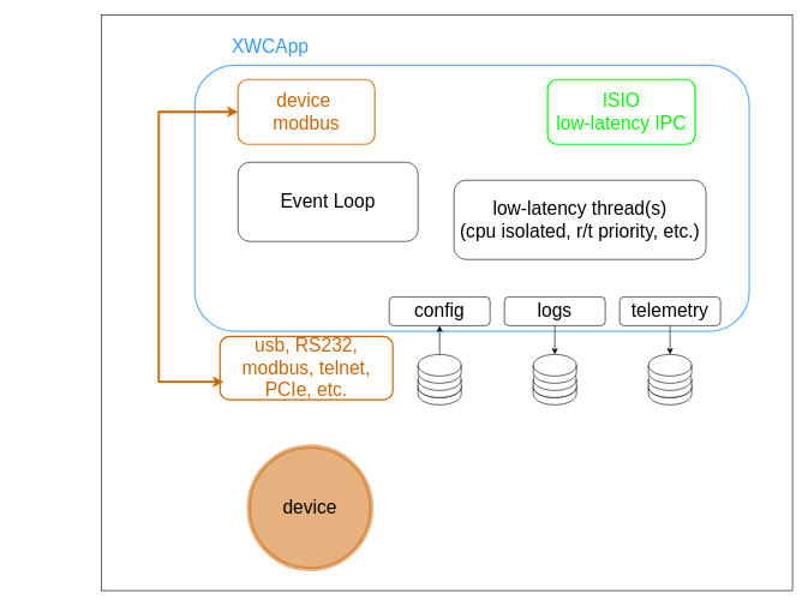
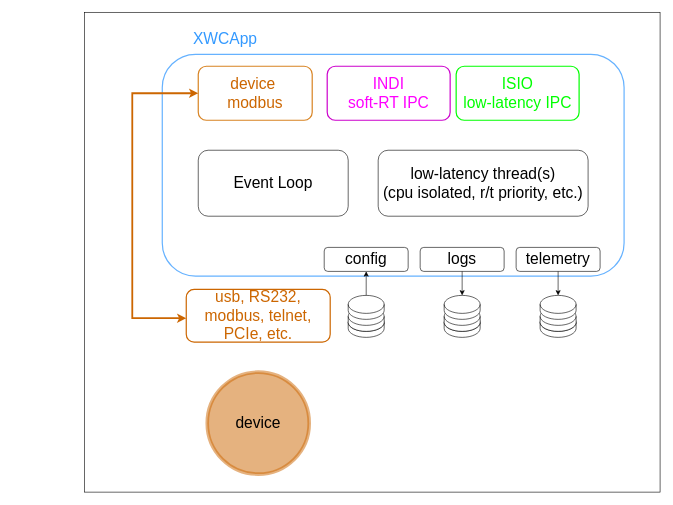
  <mxCell id="0" />
  <mxCell id="1" parent="0" />
  <mxCell id="2" value="" style="rounded=0;whiteSpace=wrap;html=1;" vertex="1" parent="1"><mxGeometry x="140" y="20" width="960" height="800" as="geometry" /></mxCell>
  <mxCell id="3" value="" style="group" parent="1" vertex="1" connectable="0"><mxGeometry x="20" y="50" width="1020" height="520" as="geometry" /></mxCell>
  <mxCell id="4" value="" style="shape=cylinder3;whiteSpace=wrap;html=1;boundedLbl=1;backgroundOutline=1;size=15;" parent="3" vertex="1"><mxGeometry x="560" y="472" width="60" height="40" as="geometry" /></mxCell>
  <mxCell id="5" value="" style="rounded=1;whiteSpace=wrap;html=1;strokeWidth=2;strokeColor=#66B2FF;" parent="3" vertex="1"><mxGeometry x="250" y="40" width="770" height="370" as="geometry" /></mxCell>
  <mxCell id="6" value="&lt;font color=&quot;#cc6600&quot; style=&quot;font-size: 26px;&quot;&gt;device&amp;nbsp;&lt;/font&gt;&lt;div style=&quot;font-size: 26px;&quot;&gt;&lt;font color=&quot;#cc6600&quot; style=&quot;font-size: 26px;&quot;&gt;modbus&lt;/font&gt;&lt;/div&gt;" style="rounded=1;whiteSpace=wrap;html=1;strokeColor=#d88322;strokeWidth=2;" parent="3" vertex="1"><mxGeometry x="310" y="60" width="190" height="90" as="geometry" /></mxCell>
+ <mxCell id="7" value="&lt;span style=&quot;font-size: 26px;&quot;&gt;&lt;font color=&quot;#ff00ff&quot;&gt;INDI&lt;/font&gt;&lt;/span&gt;&lt;div&gt;&lt;span style=&quot;font-size: 26px;&quot;&gt;&lt;font color=&quot;#ff00ff&quot;&gt;soft-RT IPC&lt;/font&gt;&lt;/span&gt;&lt;/div&gt;" style="rounded=1;whiteSpace=wrap;html=1;strokeColor=#CC00CC;strokeWidth=2;" parent="3" vertex="1"><mxGeometry x="525" y="60" width="205" height="90" as="geometry" /></mxCell>
  <mxCell id="8" value="&lt;span style=&quot;font-size: 26px;&quot;&gt;&lt;font color=&quot;#00ff00&quot;&gt;ISIO&lt;/font&gt;&lt;/span&gt;&lt;div&gt;&lt;span style=&quot;font-size: 26px;&quot;&gt;&lt;font color=&quot;#00ff00&quot;&gt;low-latency IPC&lt;/font&gt;&lt;/span&gt;&lt;/div&gt;" style="rounded=1;whiteSpace=wrap;html=1;strokeColor=#00FF00;strokeWidth=2;" parent="3" vertex="1"><mxGeometry x="740" y="60" width="205" height="90" as="geometry" /></mxCell>
- <mxCell id="9" value="&lt;font style=&quot;font-size: 26px;&quot;&gt;Event Loop&lt;/font&gt;" style="rounded=1;whiteSpace=wrap;html=1;" parent="3" vertex="1"><mxGeometry x="310" y="175" width="250" height="110" as="geometry" /></mxCell>
+ <mxCell id="9" value="&lt;font style=&quot;font-size: 26px;&quot;&gt;Event Loop&lt;/font&gt;" style="rounded=1;whiteSpace=wrap;html=1;" parent="3" vertex="1"><mxGeometry x="310" y="200" width="250" height="110" as="geometry" /></mxCell>
  <mxCell id="10" value="&lt;font style=&quot;font-size: 26px;&quot;&gt;low-latency thread(s)&lt;/font&gt;&lt;div&gt;&lt;font style=&quot;font-size: 26px;&quot;&gt;(cpu isolated, r/t priority, etc.)&lt;/font&gt;&lt;/div&gt;" style="rounded=1;whiteSpace=wrap;html=1;" parent="3" vertex="1"><mxGeometry x="610" y="200" width="350" height="110" as="geometry" /></mxCell>
- <mxCell id="11" value="&lt;font style=&quot;font-size: 26px;&quot;&gt;usb, RS232, modbus, telnet, PCIe, etc.&lt;/font&gt;" style="rounded=1;whiteSpace=wrap;html=1;strokeColor=#CC6600;strokeWidth=2;fontColor=#CC6600;" parent="3" vertex="1"><mxGeometry x="285" y="417" width="240" height="88" as="geometry" /></mxCell>
+ <mxCell id="11" value="&lt;font style=&quot;font-size: 26px;&quot;&gt;usb, RS232, modbus, telnet, PCIe, etc.&lt;/font&gt;" style="rounded=1;whiteSpace=wrap;html=1;strokeColor=#CC6600;strokeWidth=2;fontColor=#CC6600;" parent="3" vertex="1"><mxGeometry x="290" y="432" width="240" height="88" as="geometry" /></mxCell>
  <mxCell id="12" value="" style="endArrow=classic;startArrow=classic;html=1;rounded=0;entryX=0;entryY=0.5;entryDx=0;entryDy=0;strokeColor=#CC6600;strokeWidth=3;" parent="3" target="6" edge="1"><mxGeometry width="50" height="50" relative="1" as="geometry"><mxPoint x="290" y="480" as="sourcePoint" /><mxPoint x="710" y="120" as="targetPoint" /><Array as="points"><mxPoint x="200" y="480" /><mxPoint x="200" y="105" /></Array></mxGeometry></mxCell>
  <mxCell id="13" value="&lt;font style=&quot;font-size: 26px;&quot;&gt;config&lt;/font&gt;" style="rounded=1;whiteSpace=wrap;html=1;" parent="3" vertex="1"><mxGeometry x="520" y="362" width="140" height="40" as="geometry" /></mxCell>
  <mxCell id="14" value="&lt;font style=&quot;font-size: 26px;&quot;&gt;logs&lt;/font&gt;&lt;span style=&quot;color: rgba(0, 0, 0, 0); font-family: monospace; font-size: 0px; text-align: start; text-wrap: nowrap;&quot;&gt;%3CmxGraphModel%3E%3Croot%3E%3CmxCell%20id%3D%220%22%2F%3E%3CmxCell%20id%3D%221%22%20parent%3D%220%22%2F%3E%3CmxCell%20id%3D%222%22%20value%3D%22%26lt%3Bfont%20style%3D%26quot%3Bfont-size%3A%2026px%3B%26quot%3B%26gt%3Bconfig%26lt%3B%2Ffont%26gt%3B%22%20style%3D%22rounded%3D1%3BwhiteSpace%3Dwrap%3Bhtml%3D1%3B%22%20vertex%3D%221%22%20parent%3D%221%22%3E%3CmxGeometry%20x%3D%22-30%22%20y%3D%22740%22%20width%3D%22140%22%20height%3D%2240%22%20as%3D%22geometry%22%2F%3E%3C%2FmxCell%3E%3C%2Froot%3E%3C%2FmxGraphModel%3E&lt;/span&gt;" style="rounded=1;whiteSpace=wrap;html=1;" parent="3" vertex="1"><mxGeometry x="680" y="362" width="140" height="40" as="geometry" /></mxCell>
  <mxCell id="15" value="&lt;span style=&quot;font-size: 26px;&quot;&gt;telemetry&lt;/span&gt;" style="rounded=1;whiteSpace=wrap;html=1;" parent="3" vertex="1"><mxGeometry x="840" y="362" width="140" height="40" as="geometry" /></mxCell>
  <mxCell id="16" value="" style="shape=cylinder3;whiteSpace=wrap;html=1;boundedLbl=1;backgroundOutline=1;size=15;" parent="3" vertex="1"><mxGeometry x="560" y="462" width="60" height="40" as="geometry" /></mxCell>
  <mxCell id="17" value="" style="shape=cylinder3;whiteSpace=wrap;html=1;boundedLbl=1;backgroundOutline=1;size=15;" parent="3" vertex="1"><mxGeometry x="560" y="442" width="60" height="40" as="geometry" /></mxCell>
  <mxCell id="18" value="" style="shape=cylinder3;whiteSpace=wrap;html=1;boundedLbl=1;backgroundOutline=1;size=15;" parent="3" vertex="1"><mxGeometry x="720" y="472" width="60" height="40" as="geometry" /></mxCell>
  <mxCell id="19" value="" style="shape=cylinder3;whiteSpace=wrap;html=1;boundedLbl=1;backgroundOutline=1;size=15;" parent="3" vertex="1"><mxGeometry x="720" y="462" width="60" height="40" as="geometry" /></mxCell>
  <mxCell id="20" value="" style="shape=cylinder3;whiteSpace=wrap;html=1;boundedLbl=1;backgroundOutline=1;size=15;" parent="3" vertex="1"><mxGeometry x="720" y="442" width="60" height="40" as="geometry" /></mxCell>
  <mxCell id="21" value="" style="shape=cylinder3;whiteSpace=wrap;html=1;boundedLbl=1;backgroundOutline=1;size=15;" parent="3" vertex="1"><mxGeometry x="880" y="472" width="60" height="40" as="geometry" /></mxCell>
  <mxCell id="22" value="" style="shape=cylinder3;whiteSpace=wrap;html=1;boundedLbl=1;backgroundOutline=1;size=15;" parent="3" vertex="1"><mxGeometry x="880" y="462" width="60" height="40" as="geometry" /></mxCell>
  <mxCell id="23" value="" style="shape=cylinder3;whiteSpace=wrap;html=1;boundedLbl=1;backgroundOutline=1;size=15;" parent="3" vertex="1"><mxGeometry x="880" y="442" width="60" height="40" as="geometry" /></mxCell>
  <mxCell id="24" value="" style="endArrow=classic;html=1;rounded=0;exitX=0.5;exitY=0;exitDx=0;exitDy=0;exitPerimeter=0;entryX=0.5;entryY=1;entryDx=0;entryDy=0;" parent="3" source="17" target="13" edge="1"><mxGeometry width="50" height="50" relative="1" as="geometry"><mxPoint x="880" y="122" as="sourcePoint" /><mxPoint x="930" y="72" as="targetPoint" /></mxGeometry></mxCell>
  <mxCell id="25" value="" style="endArrow=classic;html=1;rounded=0;exitX=0.5;exitY=1;exitDx=0;exitDy=0;entryX=0.5;entryY=0;entryDx=0;entryDy=0;entryPerimeter=0;" parent="3" source="14" target="20" edge="1"><mxGeometry width="50" height="50" relative="1" as="geometry"><mxPoint x="600" y="452" as="sourcePoint" /><mxPoint x="600" y="412" as="targetPoint" /></mxGeometry></mxCell>
  <mxCell id="26" value="" style="endArrow=classic;html=1;rounded=0;exitX=0.5;exitY=1;exitDx=0;exitDy=0;entryX=0.5;entryY=0;entryDx=0;entryDy=0;entryPerimeter=0;" parent="3" source="15" target="23" edge="1"><mxGeometry width="50" height="50" relative="1" as="geometry"><mxPoint x="880" y="122" as="sourcePoint" /><mxPoint x="910" y="432" as="targetPoint" /></mxGeometry></mxCell>
  <mxCell id="27" value="XWCApp" style="text;html=1;align=center;verticalAlign=middle;whiteSpace=wrap;rounded=0;fontSize=26;fontColor=#3399FF;" parent="3" vertex="1"><mxGeometry x="300" width="110" height="30" as="geometry" /></mxCell>
  <mxCell id="28" value="&lt;font style=&quot;font-size: 26px;&quot;&gt;device&lt;/font&gt;" style="ellipse;whiteSpace=wrap;html=1;aspect=fixed;fillColor=#CC6600;strokeColor=#CC6600;fillStyle=solid;opacity=50;strokeWidth=6;" parent="1" vertex="1"><mxGeometry x="345" y="620" width="170" height="170" as="geometry" /></mxCell>
